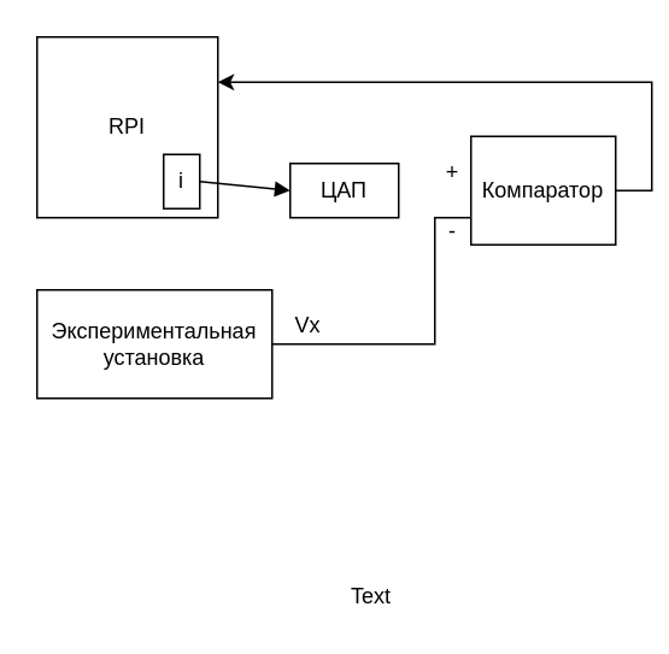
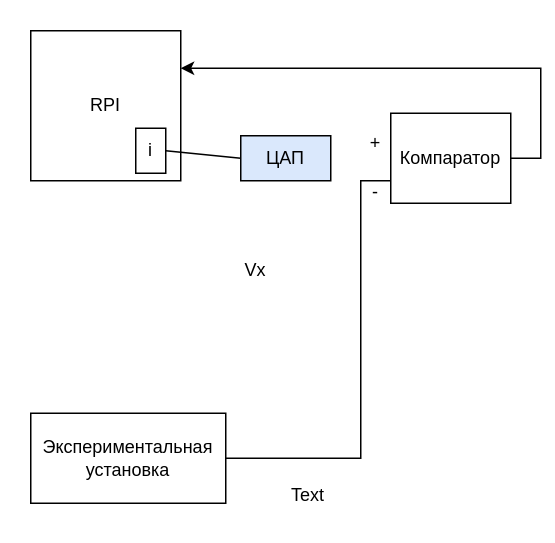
  <mxCell id="0" />
  <mxCell id="1" parent="0" />
  <mxCell id="2" value="RPI" style="whiteSpace=wrap;html=1;aspect=fixed;" parent="1" vertex="1"><mxGeometry x="20" y="20" width="100" height="100" as="geometry" /></mxCell>
  <mxCell id="3" value="i" style="rounded=0;whiteSpace=wrap;html=1;" parent="1" vertex="1"><mxGeometry x="90" y="85" width="20" height="30" as="geometry" /></mxCell>
- <mxCell id="4" value="ЦАП" style="rounded=0;whiteSpace=wrap;html=1;" parent="1" vertex="1"><mxGeometry x="160" y="90" width="60" height="30" as="geometry" /></mxCell>
+ <mxCell id="4" value="ЦАП" style="rounded=0;whiteSpace=wrap;html=1;fillColor=#dae8fc;" parent="1" vertex="1"><mxGeometry x="160" y="90" width="60" height="30" as="geometry" /></mxCell>
  <mxCell id="5" style="edgeStyle=orthogonalEdgeStyle;rounded=0;orthogonalLoop=1;jettySize=auto;html=1;exitX=1;exitY=0.5;exitDx=0;exitDy=0;entryX=1;entryY=0.25;entryDx=0;entryDy=0;" parent="1" source="6" target="2" edge="1"><mxGeometry relative="1" as="geometry" /></mxCell>
  <mxCell id="6" value="Компаратор" style="rounded=0;whiteSpace=wrap;html=1;" parent="1" vertex="1"><mxGeometry x="260" y="75" width="80" height="60" as="geometry" /></mxCell>
  <mxCell id="7" style="edgeStyle=elbowEdgeStyle;rounded=0;orthogonalLoop=1;jettySize=auto;html=1;exitX=1;exitY=0.5;exitDx=0;exitDy=0;entryX=0;entryY=0.75;entryDx=0;entryDy=0;endArrow=none;endFill=0;strokeColor=#000000;strokeWidth=1;" parent="1" source="8" target="6" edge="1"><mxGeometry relative="1" as="geometry"><Array as="points"><mxPoint x="240" y="160" /></Array></mxGeometry></mxCell>
- <mxCell id="8" value="Экспериментальная установка" style="rounded=0;whiteSpace=wrap;html=1;" parent="1" vertex="1"><mxGeometry x="20" y="160" width="130" height="60" as="geometry" /></mxCell>
+ <mxCell id="8" value="Экспериментальная установка" style="rounded=0;whiteSpace=wrap;html=1;" parent="1" vertex="1"><mxGeometry x="20" y="275" width="130" height="60" as="geometry" /></mxCell>
  <mxCell id="9" style="edgeStyle=elbowEdgeStyle;rounded=0;orthogonalLoop=1;jettySize=auto;elbow=vertical;html=1;entryX=0;entryY=0.5;entryDx=0;entryDy=0;endArrow=diamond;endFill=1;" parent="1" source="6" target="6" edge="1"><mxGeometry relative="1" as="geometry" /></mxCell>
- <mxCell id="10" value="" style="endArrow=block;html=1;strokeColor=#000000;strokeWidth=1;exitX=1;exitY=0.5;exitDx=0;exitDy=0;entryX=0;entryY=0.5;entryDx=0;entryDy=0;" parent="1" source="3" target="4" edge="1"><mxGeometry width="50" height="50" relative="1" as="geometry"><mxPoint x="160" y="390" as="sourcePoint" /><mxPoint x="210" y="340" as="targetPoint" /></mxGeometry></mxCell>
+ <mxCell id="10" value="" style="endArrow=none;html=1;strokeColor=#000000;strokeWidth=1;exitX=1;exitY=0.5;exitDx=0;exitDy=0;entryX=0;entryY=0.5;entryDx=0;entryDy=0;" parent="1" source="3" target="4" edge="1"><mxGeometry width="50" height="50" relative="1" as="geometry"><mxPoint x="160" y="390" as="sourcePoint" /><mxPoint x="210" y="340" as="targetPoint" /></mxGeometry></mxCell>
  <mxCell id="11" value="Vx" style="text;html=1;strokeColor=none;fillColor=none;align=center;verticalAlign=middle;whiteSpace=wrap;rounded=0;" parent="1" vertex="1"><mxGeometry x="150" y="170" width="40" height="20" as="geometry" /></mxCell>
  <mxCell id="12" value="-" style="text;html=1;strokeColor=none;fillColor=none;align=center;verticalAlign=middle;whiteSpace=wrap;rounded=0;" parent="1" vertex="1"><mxGeometry x="210" y="95" width="80" height="65" as="geometry" /></mxCell>
  <mxCell id="13" value="+" style="text;html=1;strokeColor=none;fillColor=none;align=center;verticalAlign=middle;whiteSpace=wrap;rounded=0;" parent="1" vertex="1"><mxGeometry x="230" y="80" width="40" height="30" as="geometry" /></mxCell>
  <mxCell id="14" value="Text" style="text;html=1;strokeColor=none;fillColor=none;align=center;verticalAlign=middle;whiteSpace=wrap;rounded=0;" parent="1" vertex="1"><mxGeometry x="185" y="320" width="40" height="20" as="geometry" /></mxCell>
